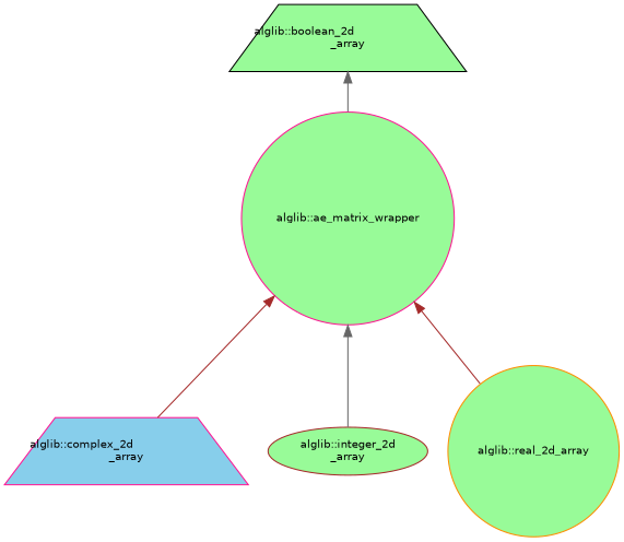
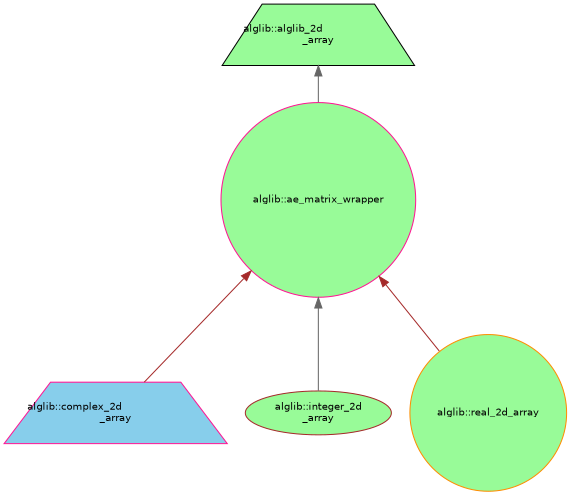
  digraph {
    rankdir=TB
    node [color=deeppink fillcolor=palegreen fontname=Helvetica fontsize=10 shape=circle style=filled]
    edge [color=brown dir=back fontname=Helvetica fontsize=10 labelfontname=Helvetica labelfontsize=10 style=solid]
    n1 [height=0.2 label="alglib::ae_matrix_wrapper" width=0.4]
    n2 [fillcolor=skyblue height=0.2 label="alglib::complex_2d\l_array" shape=trapezium width=0.4]
    n3 [color=brown height=0.2 label="alglib::integer_2d\l_array" shape=ellipse width=0.4]
    n4 [color=darkorange height=0.2 label="alglib::real_2d_array" width=0.4]
-   n5 [color=black height=0.2 label="alglib::boolean_2d\l_array" shape=trapezium width=0.4]
+   n5 [color=black height=0.2 label="alglib::alglib_2d\l_array" shape=trapezium width=0.4]
    n1 -> n2
    n1 -> n3 [color=gray40]
    n1 -> n4
    n5 -> n1 [color=gray40]
  }
